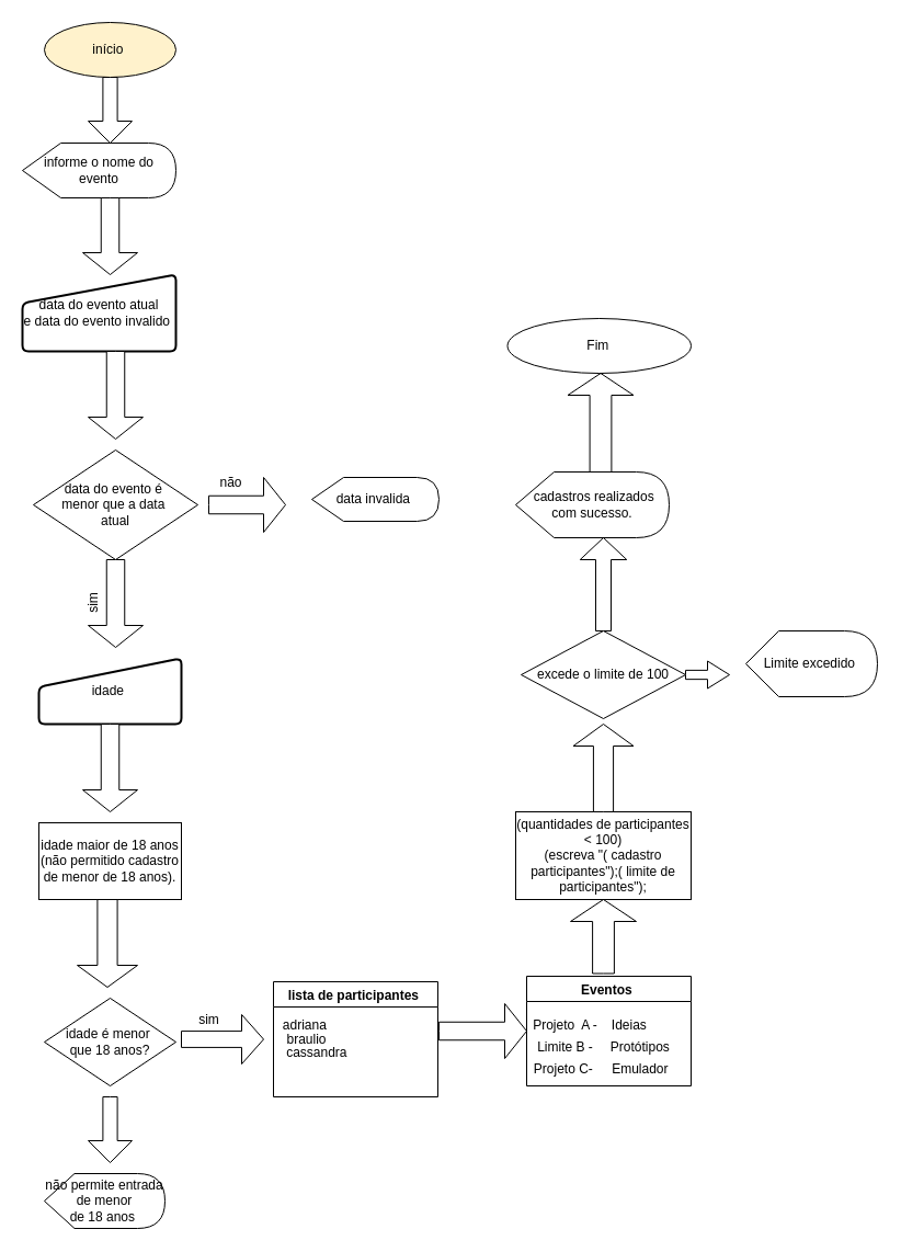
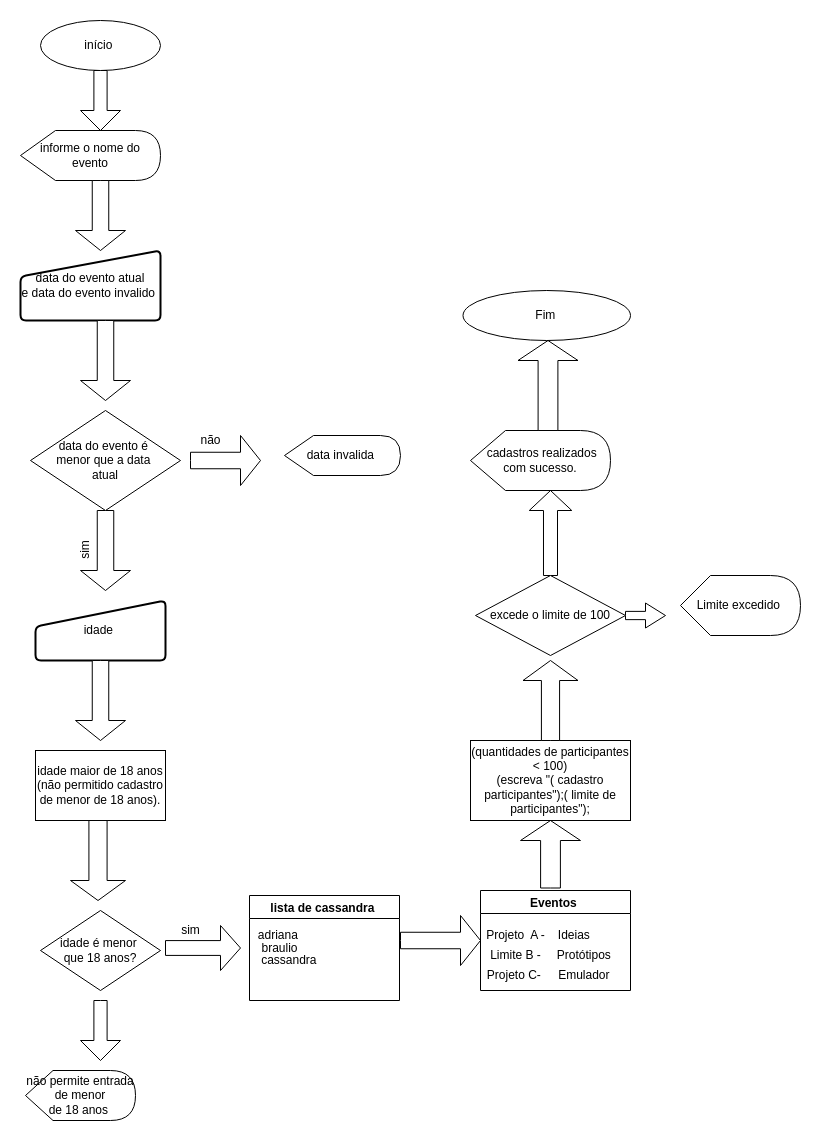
  <mxCell id="0" />
  <mxCell id="1" parent="0" />
- <mxCell id="2" value="início&amp;nbsp;" style="ellipse;whiteSpace=wrap;html=1;fillColor=#fff2cc;" parent="1" vertex="1"><mxGeometry x="40" y="20" width="120" height="50" as="geometry" /></mxCell>
+ <mxCell id="2" value="início&amp;nbsp;" style="ellipse;whiteSpace=wrap;html=1;" parent="1" vertex="1"><mxGeometry x="40" y="20" width="120" height="50" as="geometry" /></mxCell>
  <mxCell id="3" value="" style="html=1;shadow=0;dashed=0;align=center;verticalAlign=middle;shape=mxgraph.arrows2.arrow;dy=0.67;dx=20;notch=0;direction=south;" parent="1" vertex="1"><mxGeometry x="80" y="70" width="40" height="60" as="geometry" /></mxCell>
  <mxCell id="4" value="informe o nome do evento" style="shape=display;whiteSpace=wrap;html=1;" parent="1" vertex="1"><mxGeometry x="20" y="130" width="140" height="50" as="geometry" /></mxCell>
  <mxCell id="5" value="" style="html=1;shadow=0;dashed=0;align=center;verticalAlign=middle;shape=mxgraph.arrows2.arrow;dy=0.67;dx=20;notch=0;direction=south;" parent="1" vertex="1"><mxGeometry x="75" y="180" width="50" height="70" as="geometry" /></mxCell>
  <mxCell id="6" value="data do evento atual&lt;br&gt;e data do evento invalido&amp;nbsp;" style="html=1;strokeWidth=2;shape=manualInput;whiteSpace=wrap;rounded=1;size=26;arcSize=11;" parent="1" vertex="1"><mxGeometry x="20" y="250" width="140" height="70" as="geometry" /></mxCell>
  <mxCell id="7" value="" style="html=1;shadow=0;dashed=0;align=center;verticalAlign=middle;shape=mxgraph.arrows2.arrow;dy=0.67;dx=20;notch=0;direction=south;" parent="1" vertex="1"><mxGeometry x="80" y="320" width="50" height="80" as="geometry" /></mxCell>
  <mxCell id="8" value="data do evento é&amp;nbsp;&lt;br&gt;menor que a data&amp;nbsp;&lt;br&gt;atual" style="rhombus;whiteSpace=wrap;html=1;" parent="1" vertex="1"><mxGeometry x="30" y="410" width="150" height="100" as="geometry" /></mxCell>
  <mxCell id="9" value="" style="html=1;shadow=0;dashed=0;align=center;verticalAlign=middle;shape=mxgraph.arrows2.arrow;dy=0.67;dx=20;notch=0;direction=south;" parent="1" vertex="1"><mxGeometry x="80" y="510" width="50" height="80" as="geometry" /></mxCell>
  <mxCell id="10" value="sim" style="text;html=1;align=center;verticalAlign=middle;resizable=0;points=[];autosize=1;strokeColor=none;fillColor=none;rotation=270;" parent="1" vertex="1"><mxGeometry x="70" y="540" width="30" height="20" as="geometry" /></mxCell>
  <mxCell id="11" value="" style="html=1;shadow=0;dashed=0;align=center;verticalAlign=middle;shape=mxgraph.arrows2.arrow;dy=0.67;dx=20;notch=0;" parent="1" vertex="1"><mxGeometry x="190" y="435" width="70" height="50" as="geometry" /></mxCell>
  <mxCell id="12" value="não" style="text;html=1;align=center;verticalAlign=middle;resizable=0;points=[];autosize=1;strokeColor=none;fillColor=none;" parent="1" vertex="1"><mxGeometry x="190" y="430" width="40" height="20" as="geometry" /></mxCell>
  <mxCell id="13" value="data invalida&amp;nbsp;" style="shape=display;whiteSpace=wrap;html=1;" parent="1" vertex="1"><mxGeometry x="284" y="435" width="116" height="40" as="geometry" /></mxCell>
  <mxCell id="14" value="idade&amp;nbsp;" style="html=1;strokeWidth=2;shape=manualInput;whiteSpace=wrap;rounded=1;size=26;arcSize=11;" parent="1" vertex="1"><mxGeometry x="35" y="600" width="130" height="60" as="geometry" /></mxCell>
  <mxCell id="15" value="" style="html=1;shadow=0;dashed=0;align=center;verticalAlign=middle;shape=mxgraph.arrows2.arrow;dy=0.67;dx=20;notch=0;direction=south;" parent="1" vertex="1"><mxGeometry x="75" y="660" width="50" height="80" as="geometry" /></mxCell>
  <mxCell id="16" value="idade maior de 18 anos&lt;br&gt;(não permitido cadastro de menor de 18 anos)." style="rounded=0;whiteSpace=wrap;html=1;" parent="1" vertex="1"><mxGeometry x="35" y="750" width="130" height="70" as="geometry" /></mxCell>
  <mxCell id="17" value="idade é menor&amp;nbsp;&lt;br&gt;que 18 anos?" style="rhombus;whiteSpace=wrap;html=1;" parent="1" vertex="1"><mxGeometry x="40" y="910" width="120" height="80" as="geometry" /></mxCell>
  <mxCell id="18" value="" style="html=1;shadow=0;dashed=0;align=center;verticalAlign=middle;shape=mxgraph.arrows2.arrow;dy=0.67;dx=20;notch=0;direction=south;" parent="1" vertex="1"><mxGeometry x="70" y="820" width="55" height="80" as="geometry" /></mxCell>
  <mxCell id="19" value="" style="html=1;shadow=0;dashed=0;align=center;verticalAlign=middle;shape=mxgraph.arrows2.arrow;dy=0.67;dx=20;notch=0;" parent="1" vertex="1"><mxGeometry x="165" y="925" width="75" height="45" as="geometry" /></mxCell>
  <mxCell id="20" value="sim" style="text;html=1;align=center;verticalAlign=middle;resizable=0;points=[];autosize=1;strokeColor=none;fillColor=none;" parent="1" vertex="1"><mxGeometry x="175" y="920" width="30" height="20" as="geometry" /></mxCell>
  <mxCell id="21" value="" style="html=1;shadow=0;dashed=0;align=center;verticalAlign=middle;shape=mxgraph.arrows2.arrow;dy=0.67;dx=20;notch=0;direction=south;" parent="1" vertex="1"><mxGeometry x="80" y="1000" width="40" height="60" as="geometry" /></mxCell>
- <mxCell id="22" value="não permite entrada de menor&lt;br&gt;de 18 anos&amp;nbsp;" style="shape=display;whiteSpace=wrap;html=1;" parent="1" vertex="1"><mxGeometry x="40" y="1070" width="110" height="50" as="geometry" /></mxCell>
- <mxCell id="23" value="lista de participantes " style="swimlane;" parent="1" vertex="1"><mxGeometry x="249" y="895" width="150" height="105" as="geometry" /></mxCell>
+ <mxCell id="22" value="não permite entrada de menor&lt;br&gt;de 18 anos&amp;nbsp;" style="shape=display;whiteSpace=wrap;html=1;" parent="1" vertex="1"><mxGeometry x="25" y="1070" width="110" height="50" as="geometry" /></mxCell>
+ <mxCell id="23" value="lista de cassandra " style="swimlane;" parent="1" vertex="1"><mxGeometry x="249" y="895" width="150" height="105" as="geometry" /></mxCell>
  <mxCell id="24" value="adriana&amp;nbsp;" style="text;html=1;align=center;verticalAlign=middle;resizable=0;points=[];autosize=1;strokeColor=none;fillColor=none;" parent="23" vertex="1"><mxGeometry y="30" width="60" height="20" as="geometry" /></mxCell>
  <mxCell id="25" value="braulio" style="text;html=1;align=center;verticalAlign=middle;resizable=0;points=[];autosize=1;strokeColor=none;fillColor=none;" parent="23" vertex="1"><mxGeometry x="5" y="42.5" width="50" height="20" as="geometry" /></mxCell>
  <mxCell id="26" value="cassandra&amp;nbsp;" style="text;html=1;align=center;verticalAlign=middle;resizable=0;points=[];autosize=1;strokeColor=none;fillColor=none;" parent="1" vertex="1"><mxGeometry x="255" y="950" width="70" height="20" as="geometry" /></mxCell>
  <mxCell id="27" value="" style="html=1;shadow=0;dashed=0;align=center;verticalAlign=middle;shape=mxgraph.arrows2.arrow;dy=0.67;dx=20;notch=0;" parent="1" vertex="1"><mxGeometry x="400" y="915" width="80" height="50" as="geometry" /></mxCell>
  <mxCell id="28" value="Eventos " style="swimlane;" parent="1" vertex="1"><mxGeometry x="480" y="890" width="150" height="100" as="geometry" /></mxCell>
  <mxCell id="29" value="&amp;nbsp; &amp;nbsp; &amp;nbsp; Projeto&amp;nbsp; A -" style="text;html=1;align=center;verticalAlign=middle;resizable=0;points=[];autosize=1;strokeColor=none;fillColor=none;" parent="28" vertex="1"><mxGeometry x="-20" y="35" width="90" height="20" as="geometry" /></mxCell>
  <mxCell id="30" value="Limite B -" style="text;html=1;align=center;verticalAlign=middle;resizable=0;points=[];autosize=1;strokeColor=none;fillColor=none;" parent="28" vertex="1"><mxGeometry y="55" width="70" height="20" as="geometry" /></mxCell>
  <mxCell id="31" value="Projeto C-&amp;nbsp;" style="text;html=1;align=center;verticalAlign=middle;resizable=0;points=[];autosize=1;strokeColor=none;fillColor=none;" parent="28" vertex="1"><mxGeometry y="75" width="70" height="20" as="geometry" /></mxCell>
  <mxCell id="32" value="Emulador&amp;nbsp;" style="text;html=1;align=center;verticalAlign=middle;resizable=0;points=[];autosize=1;strokeColor=none;fillColor=none;" parent="28" vertex="1"><mxGeometry x="70" y="75" width="70" height="20" as="geometry" /></mxCell>
  <mxCell id="33" value="Protótipos&amp;nbsp;" style="text;html=1;align=center;verticalAlign=middle;resizable=0;points=[];autosize=1;strokeColor=none;fillColor=none;" parent="28" vertex="1"><mxGeometry x="70" y="55" width="70" height="20" as="geometry" /></mxCell>
  <mxCell id="34" value="Ideias&amp;nbsp;" style="text;html=1;align=center;verticalAlign=middle;resizable=0;points=[];autosize=1;strokeColor=none;fillColor=none;" parent="28" vertex="1"><mxGeometry x="70" y="35" width="50" height="20" as="geometry" /></mxCell>
  <mxCell id="35" value="" style="html=1;shadow=0;dashed=0;align=center;verticalAlign=middle;shape=mxgraph.arrows2.arrow;dy=0.67;dx=20;notch=0;direction=north;" parent="1" vertex="1"><mxGeometry x="520" y="820" width="60" height="67.5" as="geometry" /></mxCell>
  <mxCell id="36" value="(quantidades de participantes&lt;br&gt;&amp;lt; 100)&lt;br&gt;(escreva &quot;( cadastro participantes&quot;);( limite de participantes&quot;);" style="whiteSpace=wrap;html=1;" parent="1" vertex="1"><mxGeometry x="470" y="740" width="160" height="80" as="geometry" /></mxCell>
  <mxCell id="37" value="" style="html=1;shadow=0;dashed=0;align=center;verticalAlign=middle;shape=mxgraph.arrows2.arrow;dy=0.67;dx=20;notch=0;direction=north;" parent="1" vertex="1"><mxGeometry x="522.5" y="660" width="55" height="80" as="geometry" /></mxCell>
  <mxCell id="38" value="excede o limite de 100" style="rhombus;whiteSpace=wrap;html=1;shadow=0;dashed=0;" parent="1" vertex="1"><mxGeometry x="475" y="575" width="150" height="80" as="geometry" /></mxCell>
  <mxCell id="39" value="" style="html=1;shadow=0;dashed=0;align=center;verticalAlign=middle;shape=mxgraph.arrows2.arrow;dy=0.67;dx=20;notch=0;direction=north;" parent="1" vertex="1"><mxGeometry x="528.75" y="490" width="42.5" height="85" as="geometry" /></mxCell>
  <mxCell id="40" value="&amp;nbsp; cadastros realizados&amp;nbsp;&lt;br&gt;com sucesso." style="shape=display;whiteSpace=wrap;html=1;" parent="1" vertex="1"><mxGeometry x="470" y="430" width="140" height="60" as="geometry" /></mxCell>
  <mxCell id="41" value="" style="html=1;shadow=0;dashed=0;align=center;verticalAlign=middle;shape=mxgraph.arrows2.arrow;dy=0.67;dx=20;notch=0;direction=north;" parent="1" vertex="1"><mxGeometry x="517.5" y="340" width="60" height="90" as="geometry" /></mxCell>
  <mxCell id="42" value="Fim&amp;nbsp;" style="ellipse;whiteSpace=wrap;html=1;" parent="1" vertex="1"><mxGeometry x="462.5" y="290" width="167.5" height="50" as="geometry" /></mxCell>
  <mxCell id="43" value="Limite excedido&amp;nbsp;" style="shape=display;whiteSpace=wrap;html=1;" parent="1" vertex="1"><mxGeometry x="680" y="575" width="120" height="60" as="geometry" /></mxCell>
  <mxCell id="44" value="" style="html=1;shadow=0;dashed=0;align=center;verticalAlign=middle;shape=mxgraph.arrows2.arrow;dy=0.67;dx=20;notch=0;" parent="1" vertex="1"><mxGeometry x="625" y="602.5" width="40" height="25" as="geometry" /></mxCell>
